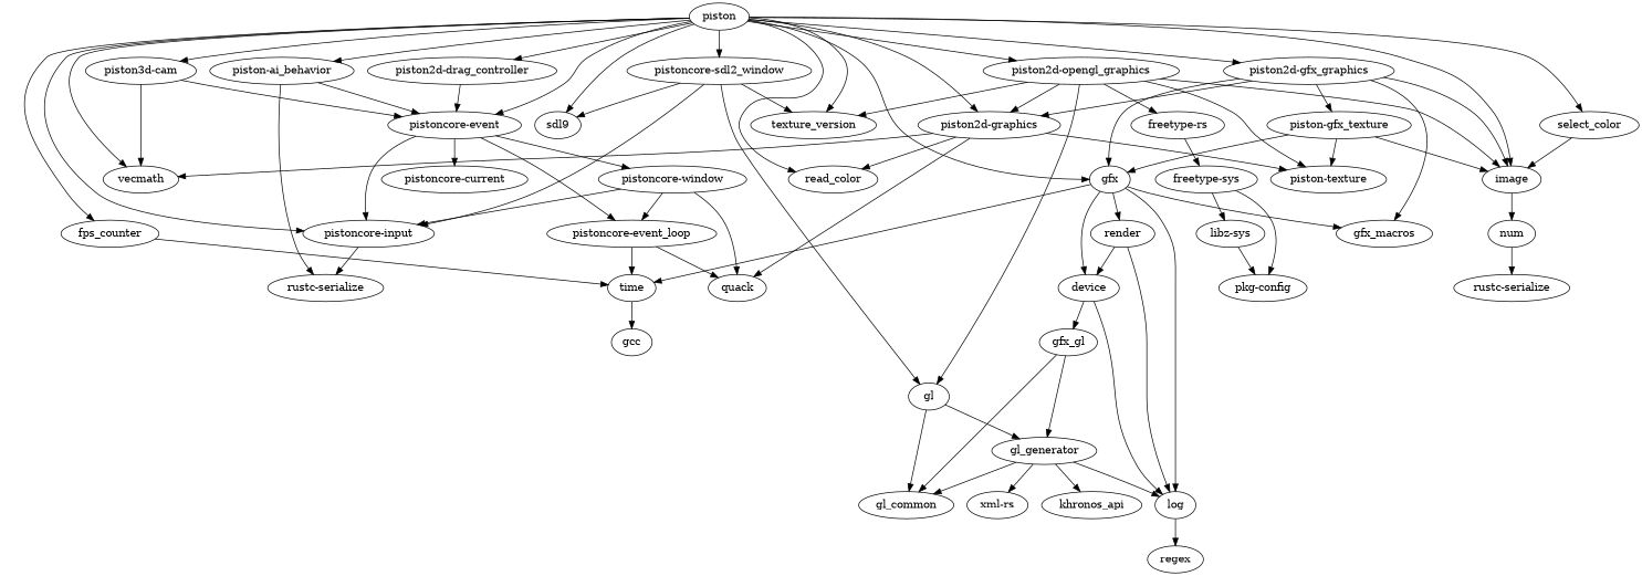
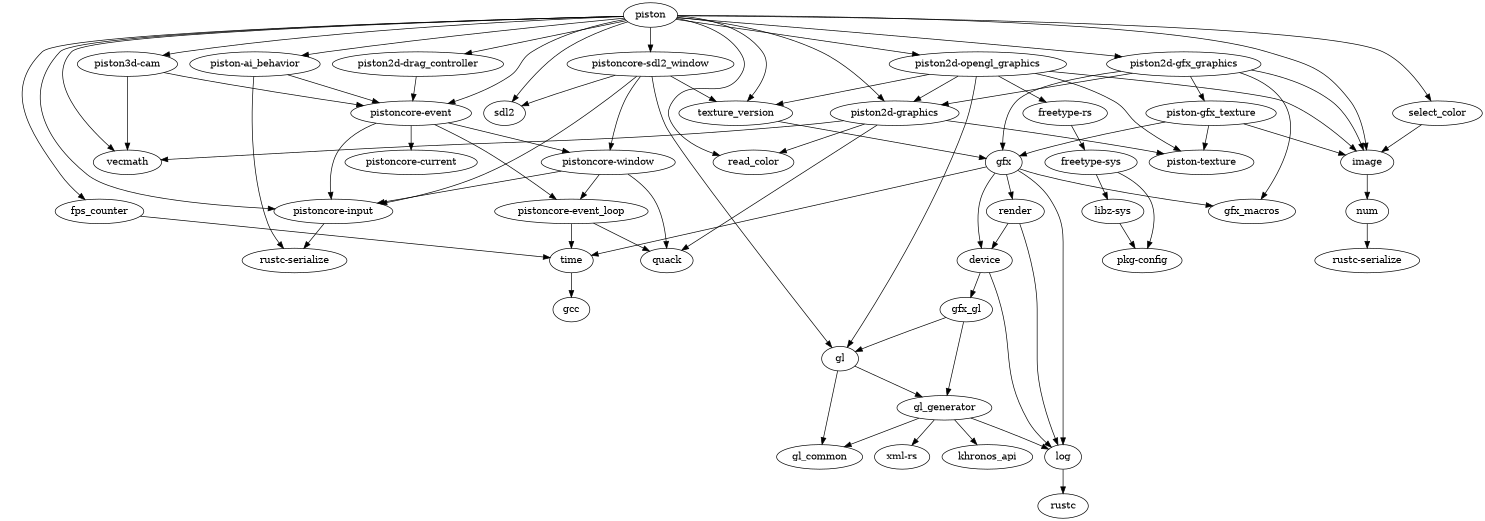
  digraph {
    n1 [label=piston]
    n2 [label=read_color]
    n3 [label=select_color]
    n4 [label=image]
    n5 [label="pistoncore-event"]
    n6 [label="pistoncore-input"]
    n7 [label=gfx]
    n8 [label=vecmath]
    n9 [label=fps_counter]
-   n10 [label=sdl9]
+   n10 [label=sdl2]
    n11 [label="piston2d-opengl_graphics"]
    n12 [label="piston2d-graphics"]
    n13 [label=texture_version]
    n14 [label="piston-ai_behavior"]
    n15 [label="piston2d-drag_controller"]
    n16 [label="pistoncore-sdl2_window"]
    n17 [label="piston2d-gfx_graphics"]
    n18 [label="piston3d-cam"]
    n19 [label=num]
    n20 [label="pistoncore-current"]
    n21 [label="pistoncore-event_loop"]
    n22 [label="pistoncore-window"]
    n23 [label="rustc-serialize"]
    n24 [label=gfx_macros]
    n25 [label=time]
    n26 [label=log]
    n27 [label=device]
    n28 [label=render]
    n29 [label="piston-texture"]
    n30 [label=gl]
    n31 [label="freetype-rs"]
    n32 [label=quack]
    n33 [label="piston-gfx_texture"]
    n34 [label="rustc-serialize"]
-   n35 [label=regex]
+   n35 [label=rustc]
    n36 [label=gcc]
    n37 [label=gfx_gl]
    n38 [label=gl_common]
    n39 [label=gl_generator]
    n40 [label="xml-rs"]
    n41 [label=khronos_api]
    n42 [label="freetype-sys"]
    n43 [label="libz-sys"]
    n44 [label="pkg-config"]
    n1 -> n2
    n1 -> n3
    n1 -> n4
    n1 -> n5
    n1 -> n6
-   n1 -> n7
+   n13 -> n7
    n1 -> n8
    n1 -> n9
    n1 -> n10
    n1 -> n11
    n1 -> n12
    n1 -> n13
    n1 -> n14
    n1 -> n15
    n1 -> n16
    n1 -> n17
    n1 -> n18
    n3 -> n4
    n4 -> n19
    n5 -> n6
    n5 -> n20
    n5 -> n21
    n5 -> n22
    n6 -> n23
    n7 -> n24
    n7 -> n25
    n7 -> n26
    n7 -> n27
    n7 -> n28
    n9 -> n25
    n11 -> n4
    n11 -> n12
    n11 -> n13
    n11 -> n29
    n11 -> n30
    n11 -> n31
    n12 -> n2
    n12 -> n8
    n12 -> n29
    n12 -> n32
    n14 -> n5
    n14 -> n23
    n15 -> n5
    n16 -> n6
    n16 -> n10
    n16 -> n13
+   n16 -> n22
    n16 -> n30
    n17 -> n4
    n17 -> n7
    n17 -> n12
    n17 -> n24
    n17 -> n33
    n18 -> n5
    n18 -> n8
    n19 -> n34
    n21 -> n25
    n21 -> n32
    n22 -> n6
    n22 -> n21
    n22 -> n32
    n25 -> n36
    n26 -> n35
    n27 -> n26
    n27 -> n37
    n28 -> n26
    n28 -> n27
    n30 -> n38
    n30 -> n39
    n31 -> n42
    n33 -> n4
    n33 -> n7
    n33 -> n29
-   n37 -> n38
+   n37 -> n30
    n37 -> n39
    n39 -> n26
    n39 -> n38
    n39 -> n40
    n39 -> n41
    n42 -> n43
    n42 -> n44
    n43 -> n44
  }
